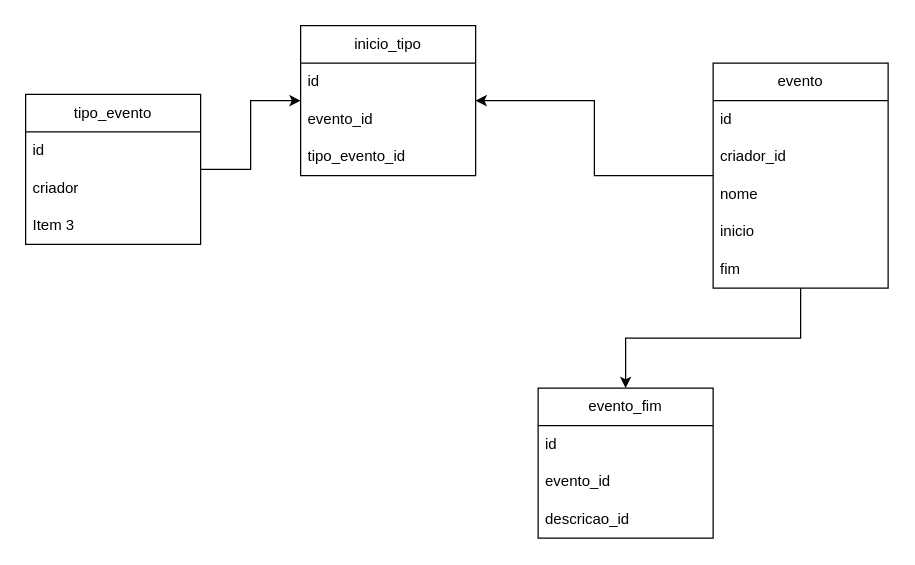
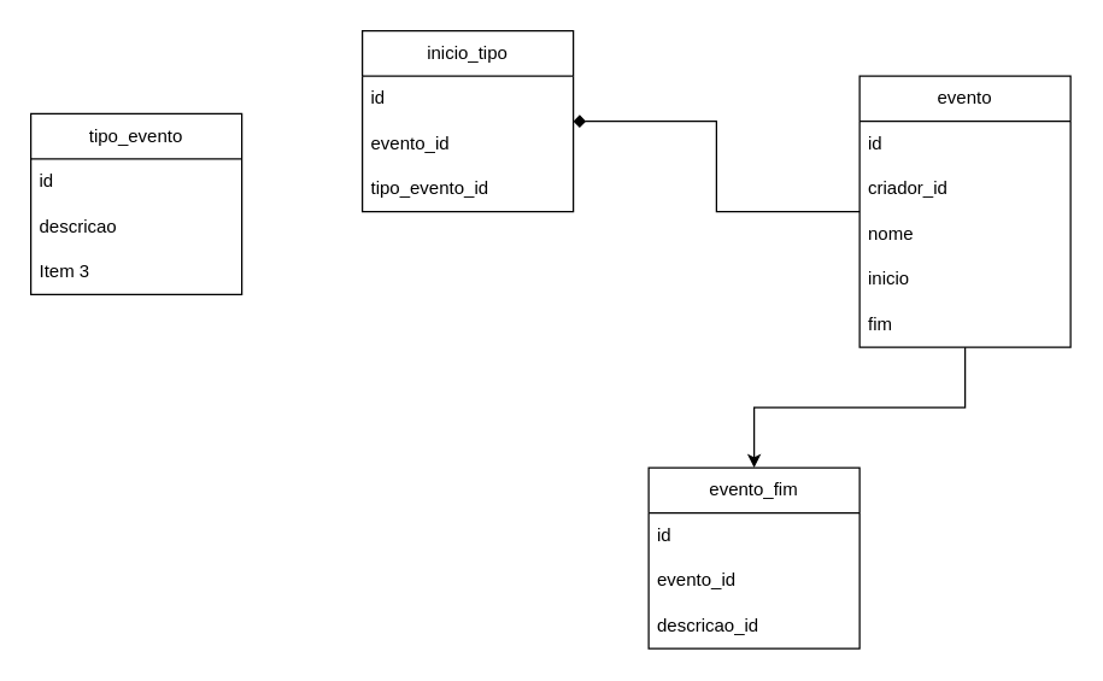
  <mxCell id="0" />
  <mxCell id="1" parent="0" />
  <mxCell id="2" style="edgeStyle=orthogonalEdgeStyle;rounded=0;orthogonalLoop=1;jettySize=auto;html=1;" edge="1" parent="1" source="4" target="10"><mxGeometry relative="1" as="geometry" /></mxCell>
- <mxCell id="3" style="edgeStyle=orthogonalEdgeStyle;rounded=0;orthogonalLoop=1;jettySize=auto;html=1;" edge="1" parent="1" source="4" target="19"><mxGeometry relative="1" as="geometry" /></mxCell>
+ <mxCell id="3" style="edgeStyle=orthogonalEdgeStyle;rounded=0;orthogonalLoop=1;jettySize=auto;html=1;endArrow=diamond;" edge="1" parent="1" source="4" target="19"><mxGeometry relative="1" as="geometry" /></mxCell>
  <mxCell id="4" value="evento" style="swimlane;fontStyle=0;childLayout=stackLayout;horizontal=1;startSize=30;horizontalStack=0;resizeParent=1;resizeParentMax=0;resizeLast=0;collapsible=1;marginBottom=0;whiteSpace=wrap;html=1;" vertex="1" parent="1"><mxGeometry x="570" y="50" width="140" height="180" as="geometry" /></mxCell>
  <mxCell id="5" value="id" style="text;strokeColor=none;fillColor=none;align=left;verticalAlign=middle;spacingLeft=4;spacingRight=4;overflow=hidden;points=[[0,0.5],[1,0.5]];portConstraint=eastwest;rotatable=0;whiteSpace=wrap;html=1;" vertex="1" parent="4"><mxGeometry y="30" width="140" height="30" as="geometry" /></mxCell>
  <mxCell id="6" value="criador_id" style="text;strokeColor=none;fillColor=none;align=left;verticalAlign=middle;spacingLeft=4;spacingRight=4;overflow=hidden;points=[[0,0.5],[1,0.5]];portConstraint=eastwest;rotatable=0;whiteSpace=wrap;html=1;" vertex="1" parent="4"><mxGeometry y="60" width="140" height="30" as="geometry" /></mxCell>
  <mxCell id="7" value="nome" style="text;strokeColor=none;fillColor=none;align=left;verticalAlign=middle;spacingLeft=4;spacingRight=4;overflow=hidden;points=[[0,0.5],[1,0.5]];portConstraint=eastwest;rotatable=0;whiteSpace=wrap;html=1;" vertex="1" parent="4"><mxGeometry y="90" width="140" height="30" as="geometry" /></mxCell>
  <mxCell id="8" value="inicio&lt;br&gt;" style="text;strokeColor=none;fillColor=none;align=left;verticalAlign=middle;spacingLeft=4;spacingRight=4;overflow=hidden;points=[[0,0.5],[1,0.5]];portConstraint=eastwest;rotatable=0;whiteSpace=wrap;html=1;" vertex="1" parent="4"><mxGeometry y="120" width="140" height="30" as="geometry" /></mxCell>
  <mxCell id="9" value="fim" style="text;strokeColor=none;fillColor=none;align=left;verticalAlign=middle;spacingLeft=4;spacingRight=4;overflow=hidden;points=[[0,0.5],[1,0.5]];portConstraint=eastwest;rotatable=0;whiteSpace=wrap;html=1;" vertex="1" parent="4"><mxGeometry y="150" width="140" height="30" as="geometry" /></mxCell>
  <mxCell id="10" value="evento_fim" style="swimlane;fontStyle=0;childLayout=stackLayout;horizontal=1;startSize=30;horizontalStack=0;resizeParent=1;resizeParentMax=0;resizeLast=0;collapsible=1;marginBottom=0;whiteSpace=wrap;html=1;" vertex="1" parent="1"><mxGeometry x="430" y="310" width="140" height="120" as="geometry" /></mxCell>
  <mxCell id="11" value="id" style="text;strokeColor=none;fillColor=none;align=left;verticalAlign=middle;spacingLeft=4;spacingRight=4;overflow=hidden;points=[[0,0.5],[1,0.5]];portConstraint=eastwest;rotatable=0;whiteSpace=wrap;html=1;" vertex="1" parent="10"><mxGeometry y="30" width="140" height="30" as="geometry" /></mxCell>
  <mxCell id="12" value="evento_id" style="text;strokeColor=none;fillColor=none;align=left;verticalAlign=middle;spacingLeft=4;spacingRight=4;overflow=hidden;points=[[0,0.5],[1,0.5]];portConstraint=eastwest;rotatable=0;whiteSpace=wrap;html=1;" vertex="1" parent="10"><mxGeometry y="60" width="140" height="30" as="geometry" /></mxCell>
  <mxCell id="13" value="descricao_id" style="text;strokeColor=none;fillColor=none;align=left;verticalAlign=middle;spacingLeft=4;spacingRight=4;overflow=hidden;points=[[0,0.5],[1,0.5]];portConstraint=eastwest;rotatable=0;whiteSpace=wrap;html=1;" vertex="1" parent="10"><mxGeometry y="90" width="140" height="30" as="geometry" /></mxCell>
- <mxCell id="14" style="edgeStyle=orthogonalEdgeStyle;rounded=0;orthogonalLoop=1;jettySize=auto;html=1;" edge="1" parent="1" source="15" target="19"><mxGeometry relative="1" as="geometry" /></mxCell>
  <mxCell id="15" value="tipo_evento" style="swimlane;fontStyle=0;childLayout=stackLayout;horizontal=1;startSize=30;horizontalStack=0;resizeParent=1;resizeParentMax=0;resizeLast=0;collapsible=1;marginBottom=0;whiteSpace=wrap;html=1;" vertex="1" parent="1"><mxGeometry x="20" y="75" width="140" height="120" as="geometry" /></mxCell>
  <mxCell id="16" value="id" style="text;strokeColor=none;fillColor=none;align=left;verticalAlign=middle;spacingLeft=4;spacingRight=4;overflow=hidden;points=[[0,0.5],[1,0.5]];portConstraint=eastwest;rotatable=0;whiteSpace=wrap;html=1;" vertex="1" parent="15"><mxGeometry y="30" width="140" height="30" as="geometry" /></mxCell>
- <mxCell id="17" value="criador" style="text;strokeColor=none;fillColor=none;align=left;verticalAlign=middle;spacingLeft=4;spacingRight=4;overflow=hidden;points=[[0,0.5],[1,0.5]];portConstraint=eastwest;rotatable=0;whiteSpace=wrap;html=1;" vertex="1" parent="15"><mxGeometry y="60" width="140" height="30" as="geometry" /></mxCell>
+ <mxCell id="17" value="descricao" style="text;strokeColor=none;fillColor=none;align=left;verticalAlign=middle;spacingLeft=4;spacingRight=4;overflow=hidden;points=[[0,0.5],[1,0.5]];portConstraint=eastwest;rotatable=0;whiteSpace=wrap;html=1;" vertex="1" parent="15"><mxGeometry y="60" width="140" height="30" as="geometry" /></mxCell>
  <mxCell id="18" value="Item 3" style="text;strokeColor=none;fillColor=none;align=left;verticalAlign=middle;spacingLeft=4;spacingRight=4;overflow=hidden;points=[[0,0.5],[1,0.5]];portConstraint=eastwest;rotatable=0;whiteSpace=wrap;html=1;" vertex="1" parent="15"><mxGeometry y="90" width="140" height="30" as="geometry" /></mxCell>
  <mxCell id="19" value="inicio_tipo" style="swimlane;fontStyle=0;childLayout=stackLayout;horizontal=1;startSize=30;horizontalStack=0;resizeParent=1;resizeParentMax=0;resizeLast=0;collapsible=1;marginBottom=0;whiteSpace=wrap;html=1;" vertex="1" parent="1"><mxGeometry x="240" y="20" width="140" height="120" as="geometry" /></mxCell>
  <mxCell id="20" value="id" style="text;strokeColor=none;fillColor=none;align=left;verticalAlign=middle;spacingLeft=4;spacingRight=4;overflow=hidden;points=[[0,0.5],[1,0.5]];portConstraint=eastwest;rotatable=0;whiteSpace=wrap;html=1;" vertex="1" parent="19"><mxGeometry y="30" width="140" height="30" as="geometry" /></mxCell>
  <mxCell id="21" value="evento_id" style="text;strokeColor=none;fillColor=none;align=left;verticalAlign=middle;spacingLeft=4;spacingRight=4;overflow=hidden;points=[[0,0.5],[1,0.5]];portConstraint=eastwest;rotatable=0;whiteSpace=wrap;html=1;" vertex="1" parent="19"><mxGeometry y="60" width="140" height="30" as="geometry" /></mxCell>
  <mxCell id="22" value="tipo_evento_id&lt;br&gt;" style="text;strokeColor=none;fillColor=none;align=left;verticalAlign=middle;spacingLeft=4;spacingRight=4;overflow=hidden;points=[[0,0.5],[1,0.5]];portConstraint=eastwest;rotatable=0;whiteSpace=wrap;html=1;" vertex="1" parent="19"><mxGeometry y="90" width="140" height="30" as="geometry" /></mxCell>
